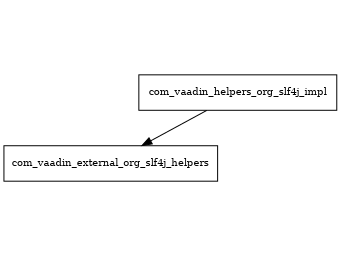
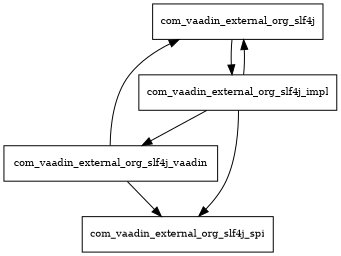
  digraph {
    node [fontsize=10.0 shape=box]
-   com_vaadin_external_org_slf4j_impl [label=com_vaadin_helpers_org_slf4j_impl]
-   com_vaadin_external_org_slf4j_helpers
+   com_vaadin_external_org_slf4j
+   com_vaadin_external_org_slf4j_impl
+   com_vaadin_external_org_slf4j_helpers [label=com_vaadin_external_org_slf4j_vaadin]
+   com_vaadin_external_org_slf4j_spi
+   com_vaadin_external_org_slf4j -> com_vaadin_external_org_slf4j_impl
+   com_vaadin_external_org_slf4j_impl -> com_vaadin_external_org_slf4j
    com_vaadin_external_org_slf4j_impl -> com_vaadin_external_org_slf4j_helpers
+   com_vaadin_external_org_slf4j_impl -> com_vaadin_external_org_slf4j_spi
+   com_vaadin_external_org_slf4j_helpers -> com_vaadin_external_org_slf4j
+   com_vaadin_external_org_slf4j_helpers -> com_vaadin_external_org_slf4j_spi
  }
